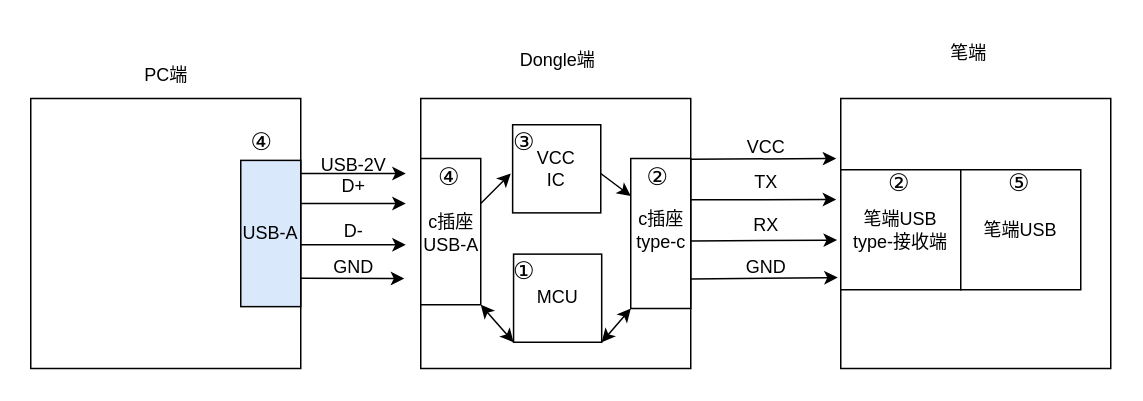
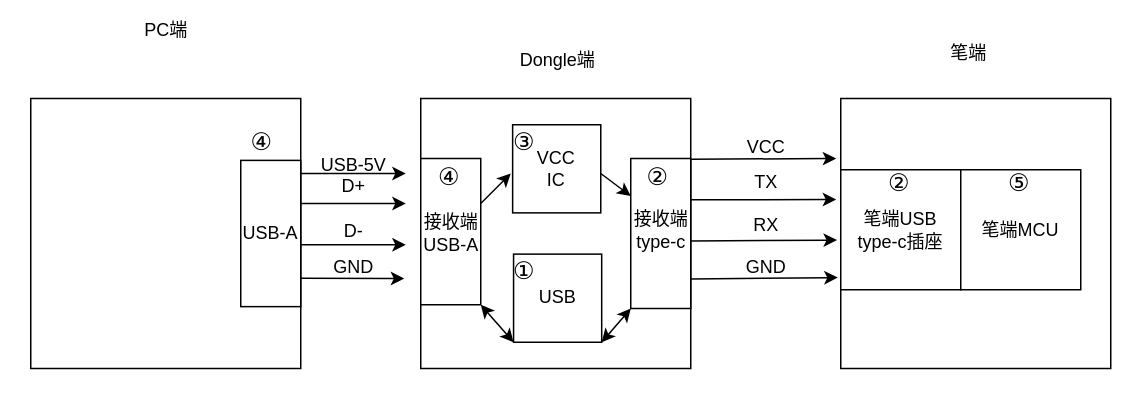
  <mxCell id="0" />
  <mxCell id="1" parent="0" />
  <mxCell id="2" value="" style="whiteSpace=wrap;html=1;aspect=fixed;" vertex="1" parent="1"><mxGeometry x="560" y="65" width="180" height="180" as="geometry" /></mxCell>
- <mxCell id="3" value="笔端USB&lt;br&gt;type-接收端" style="whiteSpace=wrap;html=1;aspect=fixed;" vertex="1" parent="1"><mxGeometry x="560" y="112.5" width="80" height="80" as="geometry" /></mxCell>
+ <mxCell id="3" value="笔端USB&lt;br&gt;type-c插座" style="whiteSpace=wrap;html=1;aspect=fixed;" vertex="1" parent="1"><mxGeometry x="560" y="112.5" width="80" height="80" as="geometry" /></mxCell>
  <mxCell id="4" value="" style="whiteSpace=wrap;html=1;aspect=fixed;" vertex="1" parent="1"><mxGeometry x="280" y="65" width="180" height="180" as="geometry" /></mxCell>
  <mxCell id="5" value="" style="rounded=0;whiteSpace=wrap;html=1;" vertex="1" parent="1"><mxGeometry x="280" y="105" width="40" height="97.5" as="geometry" /></mxCell>
  <mxCell id="6" value="" style="rounded=0;whiteSpace=wrap;html=1;rotation=-90;" vertex="1" parent="1"><mxGeometry x="390" y="135" width="100" height="40" as="geometry" /></mxCell>
- <mxCell id="7" value="c插座&lt;br&gt;type-c" style="text;html=1;align=center;verticalAlign=middle;resizable=0;points=[];autosize=1;strokeColor=none;fillColor=none;" vertex="1" parent="1"><mxGeometry x="410" y="132.5" width="60" height="40" as="geometry" /></mxCell>
- <mxCell id="8" value="c插座&lt;br&gt;USB-A" style="text;html=1;align=center;verticalAlign=middle;resizable=0;points=[];autosize=1;strokeColor=none;fillColor=none;" vertex="1" parent="1"><mxGeometry x="270" y="135" width="60" height="40" as="geometry" /></mxCell>
+ <mxCell id="7" value="接收端&lt;br&gt;type-c" style="text;html=1;align=center;verticalAlign=middle;resizable=0;points=[];autosize=1;strokeColor=none;fillColor=none;" vertex="1" parent="1"><mxGeometry x="410" y="132.5" width="60" height="40" as="geometry" /></mxCell>
+ <mxCell id="8" value="接收端&lt;br&gt;USB-A" style="text;html=1;align=center;verticalAlign=middle;resizable=0;points=[];autosize=1;strokeColor=none;fillColor=none;" vertex="1" parent="1"><mxGeometry x="270" y="135" width="60" height="40" as="geometry" /></mxCell>
  <mxCell id="9" value="VCC&lt;br&gt;IC" style="whiteSpace=wrap;html=1;aspect=fixed;" vertex="1" parent="1"><mxGeometry x="341.26" y="82.5" width="58.75" height="58.75" as="geometry" /></mxCell>
  <mxCell id="10" value="Dongle端" style="text;html=1;align=center;verticalAlign=middle;resizable=0;points=[];autosize=1;strokeColor=none;fillColor=none;" vertex="1" parent="1"><mxGeometry x="335.63" y="25" width="70" height="30" as="geometry" /></mxCell>
  <mxCell id="11" value="笔端" style="text;html=1;align=center;verticalAlign=middle;resizable=0;points=[];autosize=1;strokeColor=none;fillColor=none;" vertex="1" parent="1"><mxGeometry x="620" y="20" width="50" height="30" as="geometry" /></mxCell>
  <mxCell id="12" value="" style="whiteSpace=wrap;html=1;aspect=fixed;" vertex="1" parent="1"><mxGeometry x="20" y="65" width="180" height="180" as="geometry" /></mxCell>
- <mxCell id="13" value="PC端" style="text;html=1;align=center;verticalAlign=middle;resizable=0;points=[];autosize=1;strokeColor=none;fillColor=none;" vertex="1" parent="1"><mxGeometry x="85" y="35" width="50" height="30" as="geometry" /></mxCell>
- <mxCell id="14" value="USB-A" style="rounded=0;whiteSpace=wrap;html=1;fillColor=#dae8fc;" vertex="1" parent="1"><mxGeometry x="160" y="106.26" width="40" height="97.5" as="geometry" /></mxCell>
+ <mxCell id="13" value="PC端" style="text;html=1;align=center;verticalAlign=middle;resizable=0;points=[];autosize=1;strokeColor=none;fillColor=none;" vertex="1" parent="1"><mxGeometry x="85" y="5" width="50" height="30" as="geometry" /></mxCell>
+ <mxCell id="14" value="USB-A" style="rounded=0;whiteSpace=wrap;html=1;" vertex="1" parent="1"><mxGeometry x="160" y="106.26" width="40" height="97.5" as="geometry" /></mxCell>
  <mxCell id="15" value="" style="endArrow=classic;html=1;rounded=0;entryX=0;entryY=0.25;entryDx=0;entryDy=0;entryPerimeter=0;" edge="1" parent="1"><mxGeometry width="50" height="50" relative="1" as="geometry"><mxPoint x="200" y="135" as="sourcePoint" /><mxPoint x="270" y="135" as="targetPoint" /></mxGeometry></mxCell>
  <mxCell id="16" value="" style="endArrow=classic;html=1;rounded=0;entryX=0;entryY=0.25;entryDx=0;entryDy=0;entryPerimeter=0;" edge="1" parent="1"><mxGeometry width="50" height="50" relative="1" as="geometry"><mxPoint x="200" y="162.5" as="sourcePoint" /><mxPoint x="270" y="162.5" as="targetPoint" /></mxGeometry></mxCell>
  <mxCell id="17" value="" style="endArrow=classic;html=1;rounded=0;entryX=-0.038;entryY=0.248;entryDx=0;entryDy=0;entryPerimeter=0;" edge="1" parent="1" target="3"><mxGeometry width="50" height="50" relative="1" as="geometry"><mxPoint x="460" y="132.5" as="sourcePoint" /><mxPoint x="530" y="132.5" as="targetPoint" /></mxGeometry></mxCell>
  <mxCell id="18" value="" style="endArrow=classic;html=1;rounded=0;entryX=-0.031;entryY=0.586;entryDx=0;entryDy=0;entryPerimeter=0;" edge="1" parent="1" target="3"><mxGeometry width="50" height="50" relative="1" as="geometry"><mxPoint x="460" y="160" as="sourcePoint" /><mxPoint x="530" y="160" as="targetPoint" /></mxGeometry></mxCell>
  <mxCell id="19" value="D+" style="text;html=1;align=center;verticalAlign=middle;resizable=0;points=[];autosize=1;strokeColor=none;fillColor=none;" vertex="1" parent="1"><mxGeometry x="215" y="108.75" width="40" height="30" as="geometry" /></mxCell>
  <mxCell id="20" value="D-" style="text;html=1;align=center;verticalAlign=middle;resizable=0;points=[];autosize=1;strokeColor=none;fillColor=none;" vertex="1" parent="1"><mxGeometry x="215" y="138.75" width="40" height="30" as="geometry" /></mxCell>
  <mxCell id="21" value="TX" style="text;html=1;align=center;verticalAlign=middle;resizable=0;points=[];autosize=1;strokeColor=none;fillColor=none;" vertex="1" parent="1"><mxGeometry x="490" y="106.26" width="40" height="30" as="geometry" /></mxCell>
  <mxCell id="22" value="RX" style="text;html=1;align=center;verticalAlign=middle;resizable=0;points=[];autosize=1;strokeColor=none;fillColor=none;" vertex="1" parent="1"><mxGeometry x="490" y="135" width="40" height="30" as="geometry" /></mxCell>
  <mxCell id="23" value="" style="endArrow=classic;html=1;rounded=0;entryX=-0.038;entryY=0.248;entryDx=0;entryDy=0;entryPerimeter=0;" edge="1" parent="1"><mxGeometry width="50" height="50" relative="1" as="geometry"><mxPoint x="460" y="105.5" as="sourcePoint" /><mxPoint x="557" y="105" as="targetPoint" /></mxGeometry></mxCell>
  <mxCell id="24" value="" style="endArrow=classic;html=1;rounded=0;entryX=-0.031;entryY=0.586;entryDx=0;entryDy=0;entryPerimeter=0;" edge="1" parent="1"><mxGeometry width="50" height="50" relative="1" as="geometry"><mxPoint x="460" y="185.38" as="sourcePoint" /><mxPoint x="558" y="184.38" as="targetPoint" /></mxGeometry></mxCell>
  <mxCell id="25" value="VCC" style="text;html=1;align=center;verticalAlign=middle;resizable=0;points=[];autosize=1;strokeColor=none;fillColor=none;" vertex="1" parent="1"><mxGeometry x="485" y="82.5" width="50" height="30" as="geometry" /></mxCell>
  <mxCell id="26" value="GND" style="text;html=1;align=center;verticalAlign=middle;resizable=0;points=[];autosize=1;strokeColor=none;fillColor=none;" vertex="1" parent="1"><mxGeometry x="485" y="162.5" width="50" height="30" as="geometry" /></mxCell>
  <mxCell id="27" value="" style="endArrow=classic;html=1;rounded=0;" edge="1" parent="1"><mxGeometry width="50" height="50" relative="1" as="geometry"><mxPoint x="200" y="115" as="sourcePoint" /><mxPoint x="270" y="115" as="targetPoint" /><Array as="points"><mxPoint x="210" y="115" /></Array></mxGeometry></mxCell>
  <mxCell id="28" value="" style="endArrow=classic;html=1;rounded=0;exitX=1.004;exitY=0.806;exitDx=0;exitDy=0;exitPerimeter=0;" edge="1" parent="1" source="14"><mxGeometry width="50" height="50" relative="1" as="geometry"><mxPoint x="200" y="186.07" as="sourcePoint" /><mxPoint x="269" y="185" as="targetPoint" /><Array as="points" /></mxGeometry></mxCell>
- <mxCell id="29" value="USB-2V" style="text;html=1;align=center;verticalAlign=middle;resizable=0;points=[];autosize=1;strokeColor=none;fillColor=none;" vertex="1" parent="1"><mxGeometry x="200" y="95" width="70" height="30" as="geometry" /></mxCell>
+ <mxCell id="29" value="USB-5V" style="text;html=1;align=center;verticalAlign=middle;resizable=0;points=[];autosize=1;strokeColor=none;fillColor=none;" vertex="1" parent="1"><mxGeometry x="200" y="95" width="70" height="30" as="geometry" /></mxCell>
  <mxCell id="30" value="GND" style="text;html=1;align=center;verticalAlign=middle;resizable=0;points=[];autosize=1;strokeColor=none;fillColor=none;" vertex="1" parent="1"><mxGeometry x="210" y="162.5" width="50" height="30" as="geometry" /></mxCell>
- <mxCell id="31" value="MCU" style="whiteSpace=wrap;html=1;aspect=fixed;" vertex="1" parent="1"><mxGeometry x="341.88" y="168.75" width="58.75" height="58.75" as="geometry" /></mxCell>
+ <mxCell id="31" value="USB" style="whiteSpace=wrap;html=1;aspect=fixed;" vertex="1" parent="1"><mxGeometry x="341.88" y="168.75" width="58.75" height="58.75" as="geometry" /></mxCell>
  <mxCell id="32" value="" style="endArrow=classic;startArrow=classic;html=1;rounded=0;entryX=0.778;entryY=0.778;entryDx=0;entryDy=0;entryPerimeter=0;exitX=1;exitY=1;exitDx=0;exitDy=0;" edge="1" parent="1" source="31" target="4"><mxGeometry width="50" height="50" relative="1" as="geometry"><mxPoint x="400.01" y="227.504" as="sourcePoint" /><mxPoint x="440.01" y="221.35" as="targetPoint" /></mxGeometry></mxCell>
  <mxCell id="33" value="" style="endArrow=classic;startArrow=classic;html=1;rounded=0;entryX=0;entryY=1;entryDx=0;entryDy=0;" edge="1" parent="1" target="31"><mxGeometry width="50" height="50" relative="1" as="geometry"><mxPoint x="320" y="202.502" as="sourcePoint" /><mxPoint x="358.64" y="167.133" as="targetPoint" /></mxGeometry></mxCell>
  <mxCell id="34" value="" style="endArrow=classic;html=1;rounded=0;" edge="1" parent="1"><mxGeometry width="50" height="50" relative="1" as="geometry"><mxPoint x="320" y="135" as="sourcePoint" /><mxPoint x="340" y="115" as="targetPoint" /><Array as="points"><mxPoint x="330" y="125" /></Array></mxGeometry></mxCell>
  <mxCell id="35" value="" style="endArrow=classic;html=1;rounded=0;entryX=0.75;entryY=0;entryDx=0;entryDy=0;" edge="1" parent="1" target="6"><mxGeometry width="50" height="50" relative="1" as="geometry"><mxPoint x="400" y="115" as="sourcePoint" /><mxPoint x="450" y="65" as="targetPoint" /></mxGeometry></mxCell>
  <mxCell id="36" value="&lt;span style=&quot;font-size:12.0pt;font-family:宋体;&#10;mso-ascii-font-family:&amp;quot;Times New Roman&amp;quot;;mso-hansi-font-family:&amp;quot;Times New Roman&amp;quot;;&#10;mso-bidi-font-family:&amp;quot;Times New Roman&amp;quot;;mso-font-kerning:1.0pt;mso-ansi-language:&#10;EN-US;mso-fareast-language:ZH-CN;mso-bidi-language:AR-SA&quot;&gt;④&lt;/span&gt;" style="text;whiteSpace=wrap;html=1;" vertex="1" parent="1"><mxGeometry x="290" y="101.25" width="50" height="40" as="geometry" /></mxCell>
  <mxCell id="37" value="&lt;span style=&quot;font-size:12.0pt;font-family:宋体;&#10;mso-ascii-font-family:&amp;quot;Times New Roman&amp;quot;;mso-hansi-font-family:&amp;quot;Times New Roman&amp;quot;;&#10;mso-bidi-font-family:&amp;quot;Times New Roman&amp;quot;;mso-font-kerning:1.0pt;mso-ansi-language:&#10;EN-US;mso-fareast-language:ZH-CN;mso-bidi-language:AR-SA&quot;&gt;③&lt;/span&gt;" style="text;whiteSpace=wrap;html=1;" vertex="1" parent="1"><mxGeometry x="340" y="77.5" width="50" height="40" as="geometry" /></mxCell>
  <mxCell id="38" value="&lt;span style=&quot;font-size:12.0pt;font-family:宋体;&#10;mso-ascii-font-family:&amp;quot;Times New Roman&amp;quot;;mso-hansi-font-family:&amp;quot;Times New Roman&amp;quot;;&#10;mso-bidi-font-family:&amp;quot;Times New Roman&amp;quot;;mso-font-kerning:1.0pt;mso-ansi-language:&#10;EN-US;mso-fareast-language:ZH-CN;mso-bidi-language:AR-SA&quot;&gt;④&lt;/span&gt;" style="text;whiteSpace=wrap;html=1;" vertex="1" parent="1"><mxGeometry x="165" y="77.5" width="50" height="40" as="geometry" /></mxCell>
  <mxCell id="39" value="&lt;span style=&quot;font-size:12.0pt;font-family:宋体;&#10;mso-ascii-font-family:&amp;quot;Times New Roman&amp;quot;;mso-hansi-font-family:&amp;quot;Times New Roman&amp;quot;;&#10;mso-bidi-font-family:&amp;quot;Times New Roman&amp;quot;;mso-font-kerning:1.0pt;mso-ansi-language:&#10;EN-US;mso-fareast-language:ZH-CN;mso-bidi-language:AR-SA&quot;&gt;②&lt;/span&gt;" style="text;whiteSpace=wrap;html=1;" vertex="1" parent="1"><mxGeometry x="429" y="101.26" width="50" height="40" as="geometry" /></mxCell>
  <mxCell id="40" value="&lt;span style=&quot;font-size:12.0pt;font-family:宋体;&#10;mso-ascii-font-family:&amp;quot;Times New Roman&amp;quot;;mso-hansi-font-family:&amp;quot;Times New Roman&amp;quot;;&#10;mso-bidi-font-family:&amp;quot;Times New Roman&amp;quot;;mso-font-kerning:1.0pt;mso-ansi-language:&#10;EN-US;mso-fareast-language:ZH-CN;mso-bidi-language:AR-SA&quot;&gt;②&lt;/span&gt;" style="text;whiteSpace=wrap;html=1;" vertex="1" parent="1"><mxGeometry x="590" y="105" width="50" height="40" as="geometry" /></mxCell>
- <mxCell id="41" value="笔端USB" style="whiteSpace=wrap;html=1;aspect=fixed;" vertex="1" parent="1"><mxGeometry x="640" y="112.5" width="80" height="80" as="geometry" /></mxCell>
+ <mxCell id="41" value="笔端MCU" style="whiteSpace=wrap;html=1;aspect=fixed;" vertex="1" parent="1"><mxGeometry x="640" y="112.5" width="80" height="80" as="geometry" /></mxCell>
  <mxCell id="42" value="&lt;span style=&quot;font-size:12.0pt;font-family:宋体;&#10;mso-ascii-font-family:&amp;quot;Times New Roman&amp;quot;;mso-hansi-font-family:&amp;quot;Times New Roman&amp;quot;;&#10;mso-bidi-font-family:&amp;quot;Times New Roman&amp;quot;;mso-font-kerning:1.0pt;mso-ansi-language:&#10;EN-US;mso-fareast-language:ZH-CN;mso-bidi-language:AR-SA&quot;&gt;⑤&lt;/span&gt;" style="text;whiteSpace=wrap;html=1;" vertex="1" parent="1"><mxGeometry x="670" y="105" width="50" height="40" as="geometry" /></mxCell>
  <mxCell id="43" value="&lt;span style=&quot;font-size:12.0pt;font-family:宋体;&#10;mso-ascii-font-family:&amp;quot;Times New Roman&amp;quot;;mso-hansi-font-family:&amp;quot;Times New Roman&amp;quot;;&#10;mso-bidi-font-family:&amp;quot;Times New Roman&amp;quot;;mso-font-kerning:1.0pt;mso-ansi-language:&#10;EN-US;mso-fareast-language:ZH-CN;mso-bidi-language:AR-SA&quot;&gt;①&lt;/span&gt;" style="text;whiteSpace=wrap;html=1;" vertex="1" parent="1"><mxGeometry x="340" y="163.76" width="50" height="40" as="geometry" /></mxCell>
